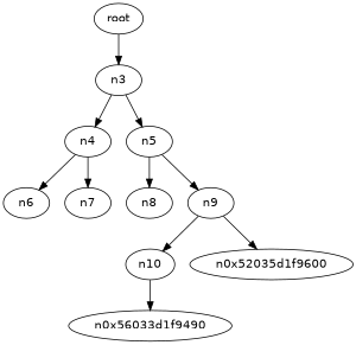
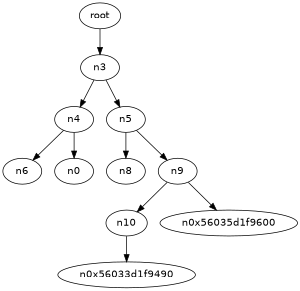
  digraph {
    fontname="DejaVu Sans"
    node [fontname="DejaVu Sans"]
    edge [fontname="DejaVu Sans"]
    n2 [label=root]
    n3
    n4
    n5
    n6
-   n7
+   n7 [label=n0]
    n8
    n9
    n10
-   n0x56035d1f9600 [label=n0x52035d1f9600]
+   n0x56035d1f9600
    n0x56035d1f9490 [label=n0x56033d1f9490]
    n2 -> n3
    n3 -> n4
    n3 -> n5
    n4 -> n6
    n4 -> n7
    n5 -> n8
    n5 -> n9
    n9 -> n10
    n9 -> n0x56035d1f9600
    n10 -> n0x56035d1f9490
  }
